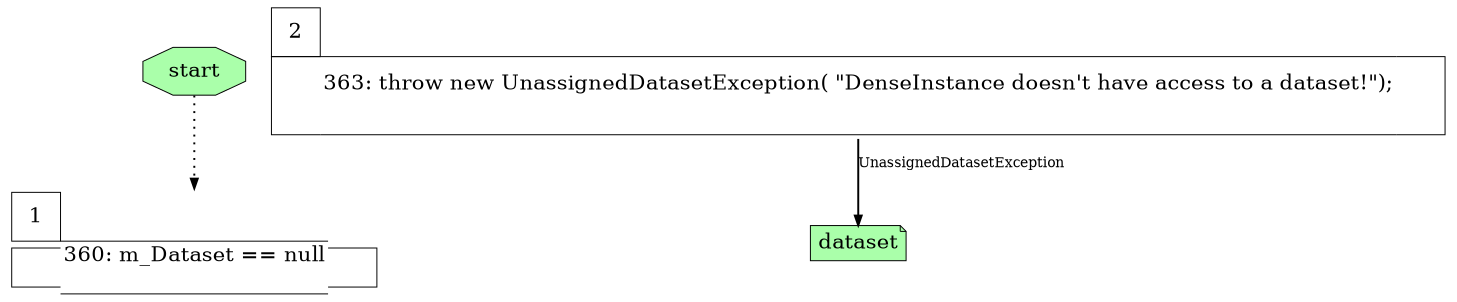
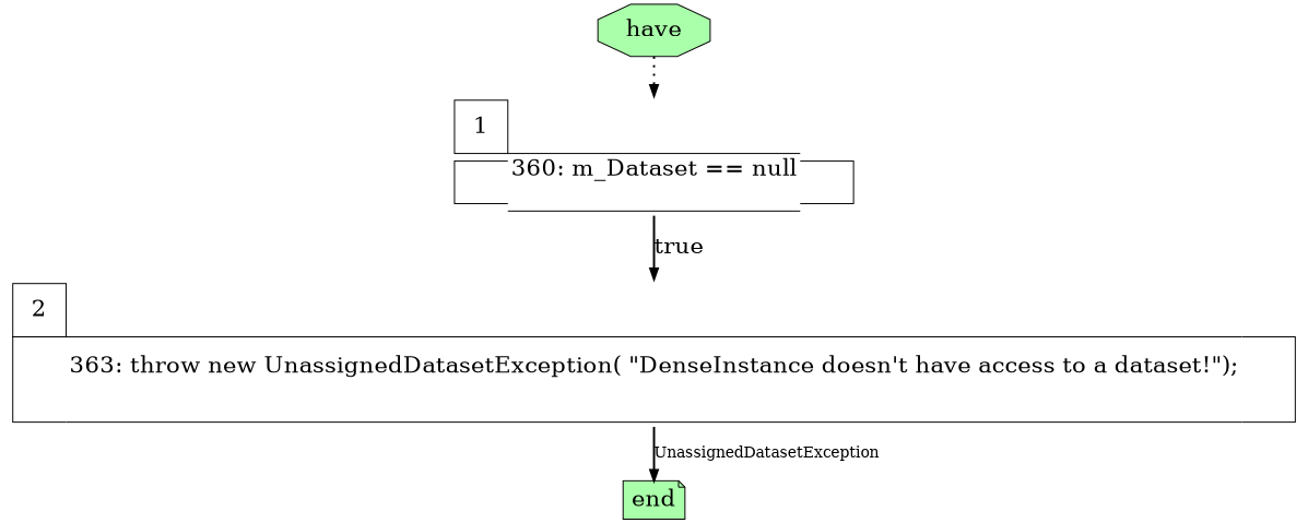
  digraph {
    node [shape=none]
    edge [penwidth=2]
-   start [fillcolor="#aaffaa" fontsize=22 shape=octagon style=filled]
+   start [fillcolor="#aaffaa" fontsize=22 shape=octagon style=filled label=have]
    n2 [label=<<FONT POINT-SIZE="22"> <TABLE BORDER="0" CELLBORDER="1" CELLSPACING="0"> <tr> <td width="50" height="50" fixedsize="true">1</td> <td width="9" height="9" fixedsize="true" style="invis"></td> <td width="9" height="9" fixedsize="true" style="invis"></td> </tr> <tr> <td width="50" height="40" fixedsize="true" sides="tlb"></td> <td width="50" height="40" fixedsize="false" sides="bt" PORT="here">360: m_Dataset == null<br align="left"/> </td> <td width="50" height="40" fixedsize="true" sides="brt"></td> </tr> </TABLE> </FONT>>]
    n3 [label=<<FONT POINT-SIZE="22"> <TABLE BORDER="0" CELLBORDER="1" CELLSPACING="0"> <tr> <td width="50" height="50" fixedsize="true">2</td> <td width="9" height="9" fixedsize="true" style="invis"></td> <td width="9" height="9" fixedsize="true" style="invis"></td> </tr> <tr> <td width="50" height="80" fixedsize="true" sides="tlb"></td> <td width="50" height="80" fixedsize="false" sides="bt" PORT="here">363: throw new UnassignedDatasetException( &quot;DenseInstance doesn&#x27;t have access to a dataset!&quot;);<br align="left"/> </td> <td width="50" height="80" fixedsize="true" sides="brt"></td> </tr> </TABLE> </FONT>>]
-   end [fillcolor="#aaffaa" fontsize=22 shape=note style=filled label=dataset]
+   end [fillcolor="#aaffaa" fontsize=22 shape=note style=filled]
    start -> n2 [style=dotted]
+   n2 -> n3 [fontsize=22 label=true style=solid]
    n3 -> end [label=UnassignedDatasetException style=bold]
  }
